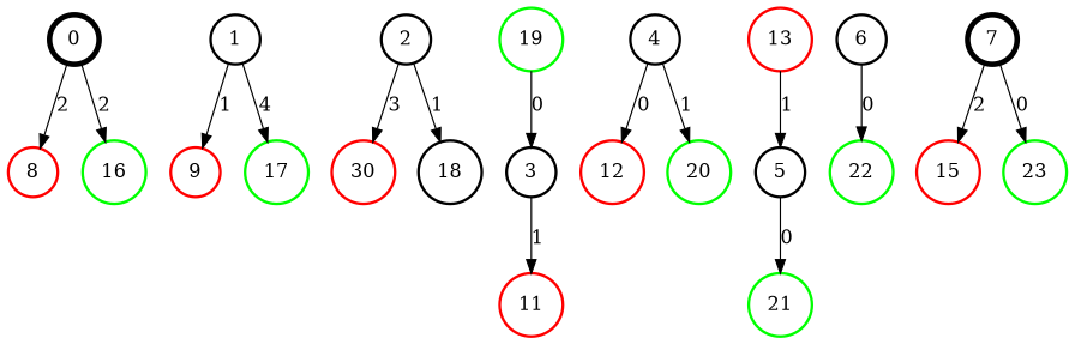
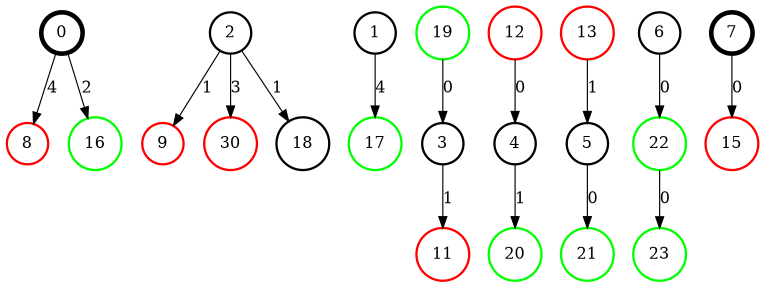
  digraph {
    forcelabels=true
    node [penwidth=2 shape=circle]
    0 [penwidth=4]
    8 [color=red]
    16 [color=green]
    9 [color=red]
    1
    17 [color=green]
    n7 [color=red label=30]
    2
    18 [color=black]
    11 [color=red]
    3
    19 [color=green]
    12 [color=red]
    4
    20 [color=green]
    21 [color=green]
    5
    13 [color=red]
    22 [color=green]
    6
    7 [penwidth=4]
    15 [color=red]
    23 [color=green]
-   0 -> 8 [label=2]
+   0 -> 8 [label=4]
    0 -> 16 [label=2]
-   1 -> 9 [label=1]
+   2 -> 9 [label=1]
    1 -> 17 [label=4]
    2 -> n7 [label=3]
    2 -> 18 [label=1]
    3 -> 11 [label=1]
    19 -> 3 [label=0]
-   4 -> 12 [label=0]
+   12 -> 4 [label=0]
    4 -> 20 [label=1]
    5 -> 21 [label=0]
    13 -> 5 [label=1]
    6 -> 22 [label=0]
-   7 -> 15 [label=2]
-   7 -> 23 [label=0]
+   7 -> 15 [label=0]
+   22 -> 23 [label=0]
  }
